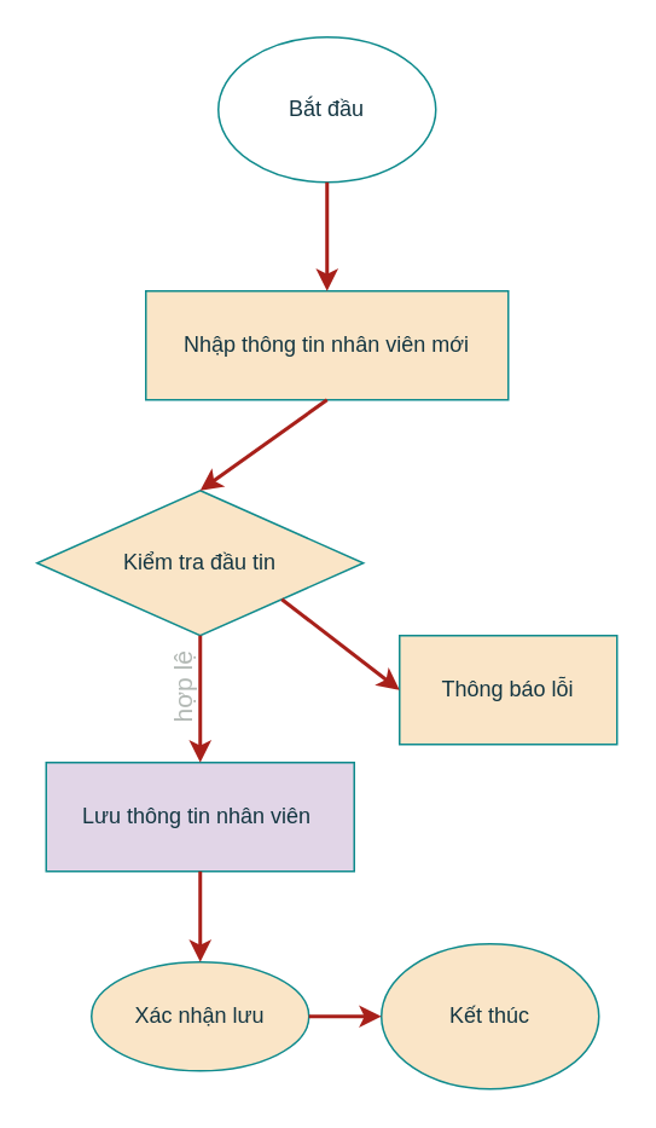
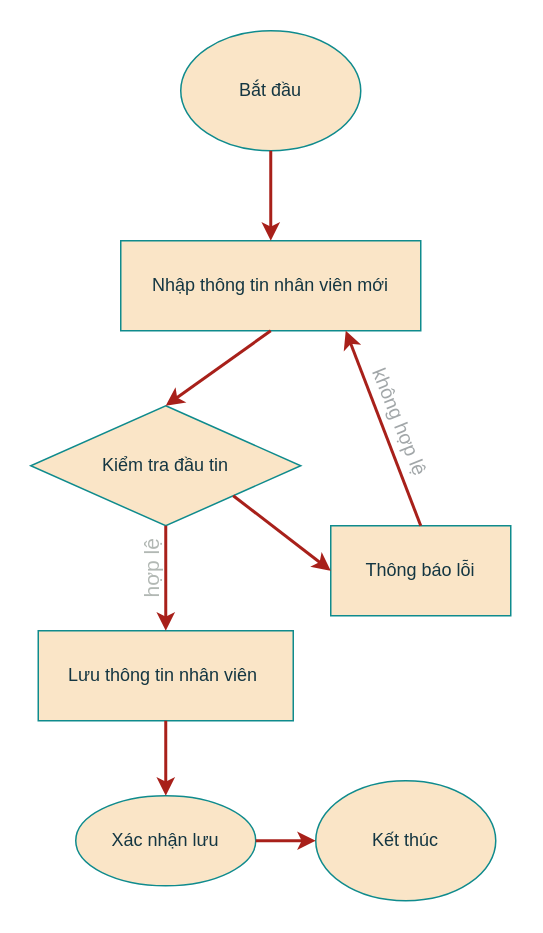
  <mxCell id="0" />
  <mxCell id="1" parent="0" />
- <mxCell id="2" value="Bắt đầu" style="ellipse;whiteSpace=wrap;html=1;labelBackgroundColor=none;fillColor=#ffffff;strokeColor=#0F8B8D;fontColor=#143642;" parent="1" vertex="1"><mxGeometry x="120" y="20" width="120" height="80" as="geometry" /></mxCell>
+ <mxCell id="2" value="Bắt đầu" style="ellipse;whiteSpace=wrap;html=1;labelBackgroundColor=none;fillColor=#FAE5C7;strokeColor=#0F8B8D;fontColor=#143642;" parent="1" vertex="1"><mxGeometry x="120" y="20" width="120" height="80" as="geometry" /></mxCell>
  <mxCell id="3" value="Nhập thông tin nhân viên mới" style="rounded=0;whiteSpace=wrap;html=1;labelBackgroundColor=none;fillColor=#FAE5C7;strokeColor=#0F8B8D;fontColor=#143642;" parent="1" vertex="1"><mxGeometry x="80" y="160" width="200" height="60" as="geometry" /></mxCell>
  <mxCell id="4" value="Kiểm tra đầu tin" style="rhombus;whiteSpace=wrap;html=1;labelBackgroundColor=none;fillColor=#FAE5C7;strokeColor=#0F8B8D;fontColor=#143642;" parent="1" vertex="1"><mxGeometry x="20" y="270" width="180" height="80" as="geometry" /></mxCell>
  <mxCell id="5" value="" style="endArrow=classic;html=1;rounded=0;entryX=0.5;entryY=0;entryDx=0;entryDy=0;exitX=0.5;exitY=1;exitDx=0;exitDy=0;labelBackgroundColor=none;strokeColor=#A8201A;fontColor=default;strokeWidth=2;" parent="1" source="3" target="4" edge="1"><mxGeometry width="50" height="50" relative="1" as="geometry"><mxPoint x="150" y="330" as="sourcePoint" /><mxPoint x="200" y="280" as="targetPoint" /></mxGeometry></mxCell>
  <mxCell id="6" value="Thông báo lỗi" style="rounded=0;whiteSpace=wrap;html=1;labelBackgroundColor=none;fillColor=#FAE5C7;strokeColor=#0F8B8D;fontColor=#143642;" parent="1" vertex="1"><mxGeometry x="220" y="350" width="120" height="60" as="geometry" /></mxCell>
+ <mxCell id="7" value="" style="endArrow=classic;html=1;rounded=0;entryX=0.75;entryY=1;entryDx=0;entryDy=0;exitX=0.5;exitY=0;exitDx=0;exitDy=0;labelBackgroundColor=none;strokeColor=#A8201A;fontColor=default;strokeWidth=2;" parent="1" source="6" target="3" edge="1"><mxGeometry width="50" height="50" relative="1" as="geometry"><mxPoint x="150" y="330" as="sourcePoint" /><mxPoint x="200" y="280" as="targetPoint" /><Array as="points" /></mxGeometry></mxCell>
+ <mxCell id="8" value="&lt;p style=&quot;line-height: 160%;&quot;&gt;&lt;font style=&quot;font-size: 13px;&quot;&gt;không hợp lệ&lt;/font&gt;&lt;/p&gt;" style="edgeLabel;html=1;align=center;verticalAlign=middle;resizable=0;points=[];rotation=68;labelBackgroundColor=none;fontColor=#a2a7a9;" parent="7" vertex="1" connectable="0"><mxGeometry x="0.04" y="-6" relative="1" as="geometry"><mxPoint x="6" as="offset" /></mxGeometry></mxCell>
  <mxCell id="9" value="" style="endArrow=classic;html=1;rounded=0;entryX=0;entryY=0.5;entryDx=0;entryDy=0;exitX=1;exitY=1;exitDx=0;exitDy=0;labelBackgroundColor=none;strokeColor=#A8201A;fontColor=default;strokeWidth=2;" parent="1" source="4" target="6" edge="1"><mxGeometry width="50" height="50" relative="1" as="geometry"><mxPoint x="150" y="330" as="sourcePoint" /><mxPoint x="200" y="280" as="targetPoint" /></mxGeometry></mxCell>
  <mxCell id="10" value="" style="endArrow=classic;html=1;rounded=0;exitX=0.5;exitY=1;exitDx=0;exitDy=0;entryX=0.5;entryY=0;entryDx=0;entryDy=0;labelBackgroundColor=none;strokeColor=#A8201A;fontColor=default;strokeWidth=2;" parent="1" source="2" target="3" edge="1"><mxGeometry width="50" height="50" relative="1" as="geometry"><mxPoint x="150" y="330" as="sourcePoint" /><mxPoint x="200" y="280" as="targetPoint" /></mxGeometry></mxCell>
- <mxCell id="11" value="Lưu thông tin nhân viên&amp;nbsp;" style="rounded=0;whiteSpace=wrap;html=1;labelBackgroundColor=none;fillColor=#e1d5e7;strokeColor=#0F8B8D;fontColor=#143642;" parent="1" vertex="1"><mxGeometry x="25" y="420" width="170" height="60" as="geometry" /></mxCell>
+ <mxCell id="11" value="Lưu thông tin nhân viên&amp;nbsp;" style="rounded=0;whiteSpace=wrap;html=1;labelBackgroundColor=none;fillColor=#FAE5C7;strokeColor=#0F8B8D;fontColor=#143642;" parent="1" vertex="1"><mxGeometry x="25" y="420" width="170" height="60" as="geometry" /></mxCell>
  <mxCell id="12" value="" style="endArrow=classic;rounded=0;entryX=0.5;entryY=0;entryDx=0;entryDy=0;exitX=0.5;exitY=1;exitDx=0;exitDy=0;html=1;textDirection=ltr;textShadow=0;labelBackgroundColor=none;strokeColor=#A8201A;fontColor=default;strokeWidth=2;" parent="1" source="4" target="11" edge="1"><mxGeometry width="50" height="50" relative="1" as="geometry"><mxPoint x="150" y="330" as="sourcePoint" /><mxPoint x="200" y="280" as="targetPoint" /></mxGeometry></mxCell>
  <mxCell id="13" value="&lt;font style=&quot;font-size: 14px;&quot;&gt;hợp lệ&lt;/font&gt;" style="edgeLabel;html=1;align=center;verticalAlign=middle;resizable=0;points=[];rotation=-90;labelBackgroundColor=none;fontColor=#b2b8b4;" parent="12" vertex="1" connectable="0"><mxGeometry x="-0.206" y="1" relative="1" as="geometry"><mxPoint x="-11" y="2" as="offset" /></mxGeometry></mxCell>
  <mxCell id="14" value="Xác nhận lưu" style="ellipse;whiteSpace=wrap;html=1;labelBackgroundColor=none;fillColor=#FAE5C7;strokeColor=#0F8B8D;fontColor=#143642;" parent="1" vertex="1"><mxGeometry x="50" y="530" width="120" height="60" as="geometry" /></mxCell>
  <mxCell id="15" value="Kết thúc" style="ellipse;whiteSpace=wrap;html=1;labelBackgroundColor=none;fillColor=#FAE5C7;strokeColor=#0F8B8D;fontColor=#143642;" parent="1" vertex="1"><mxGeometry x="210" y="520" width="120" height="80" as="geometry" /></mxCell>
  <mxCell id="16" value="" style="endArrow=classic;html=1;rounded=0;entryX=0.5;entryY=0;entryDx=0;entryDy=0;exitX=0.5;exitY=1;exitDx=0;exitDy=0;labelBackgroundColor=none;strokeColor=#A8201A;fontColor=default;strokeWidth=2;" parent="1" source="11" target="14" edge="1"><mxGeometry width="50" height="50" relative="1" as="geometry"><mxPoint x="150" y="330" as="sourcePoint" /><mxPoint x="200" y="280" as="targetPoint" /></mxGeometry></mxCell>
  <mxCell id="17" value="" style="endArrow=classic;html=1;rounded=0;entryX=0;entryY=0.5;entryDx=0;entryDy=0;exitX=1;exitY=0.5;exitDx=0;exitDy=0;labelBackgroundColor=none;strokeColor=#A8201A;fontColor=default;strokeWidth=2;" parent="1" source="14" target="15" edge="1"><mxGeometry width="50" height="50" relative="1" as="geometry"><mxPoint x="150" y="330" as="sourcePoint" /><mxPoint x="200" y="280" as="targetPoint" /></mxGeometry></mxCell>
